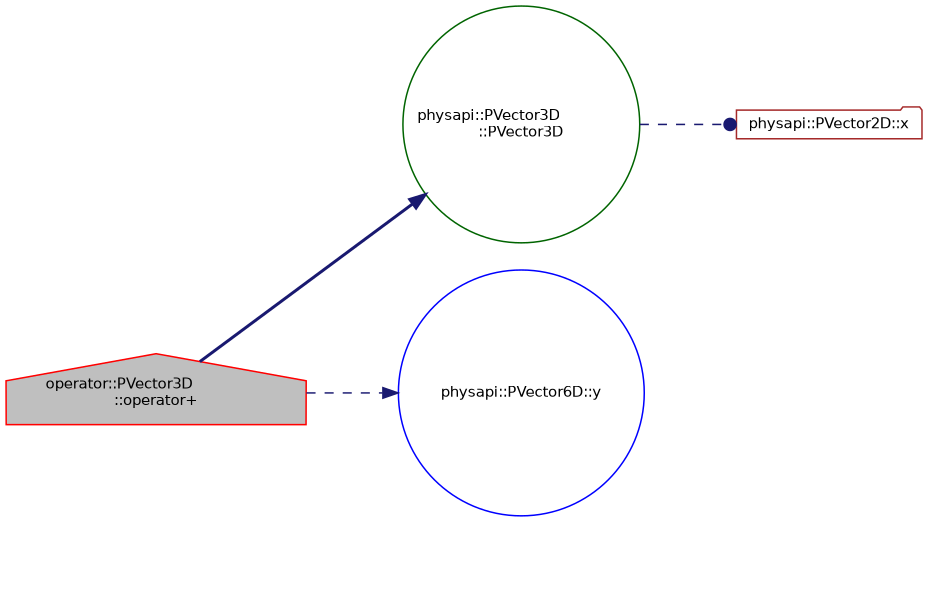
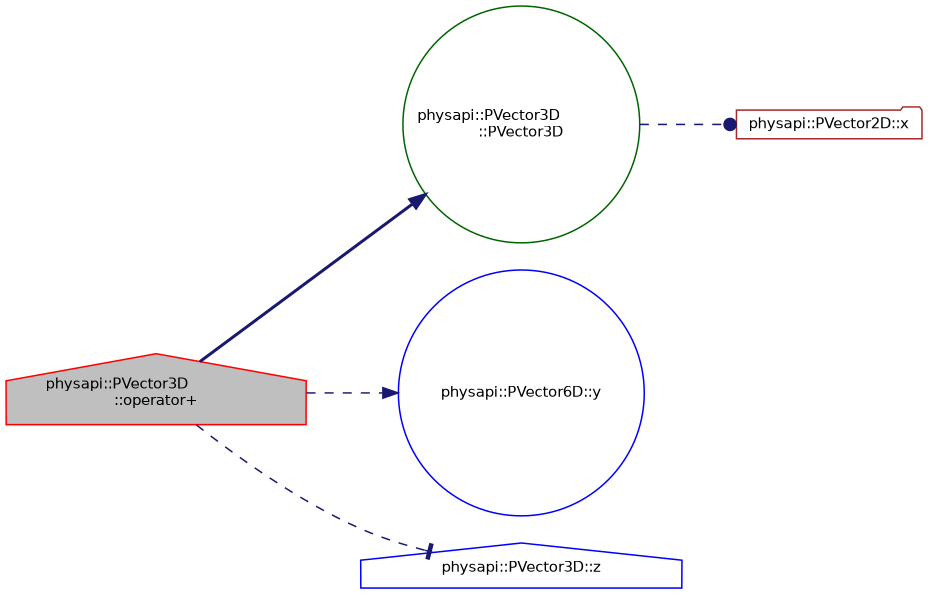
  digraph {
    rankdir=LR
    node [color=blue fillcolor=white fontname=Helvetica fontsize=10 shape=house style=filled]
    edge [arrowhead=normal color=midnightblue fontname=Helvetica fontsize=10 labelfontname=Helvetica labelfontsize=10 style=dashed]
-   n1 [color=red fillcolor=grey75 fontcolor=black height=0.2 label="operator::PVector3D\l::operator+" width=0.4]
+   n1 [color=red fillcolor=grey75 fontcolor=black height=0.2 label="physapi::PVector3D\l::operator+" width=0.4]
    n2 [color=darkgreen height=0.2 label="physapi::PVector3D\l::PVector3D" shape=circle width=0.4]
    n3 [height=0.2 label="physapi::PVector6D::y" shape=circle width=0.4]
+   n4 [height=0.2 label="physapi::PVector3D::z" width=0.4]
    n5 [color=brown height=0.2 label="physapi::PVector2D::x" shape=folder width=0.4]
    n1 -> n2 [style=bold]
    n1 -> n3
+   n1 -> n4 [arrowhead=tee]
    n2 -> n5 [arrowhead=dot]
  }
